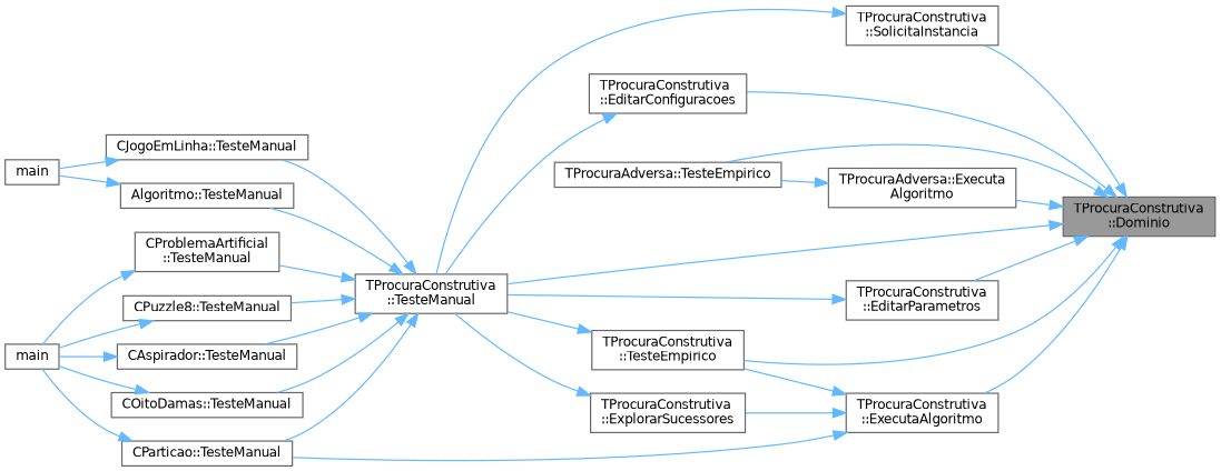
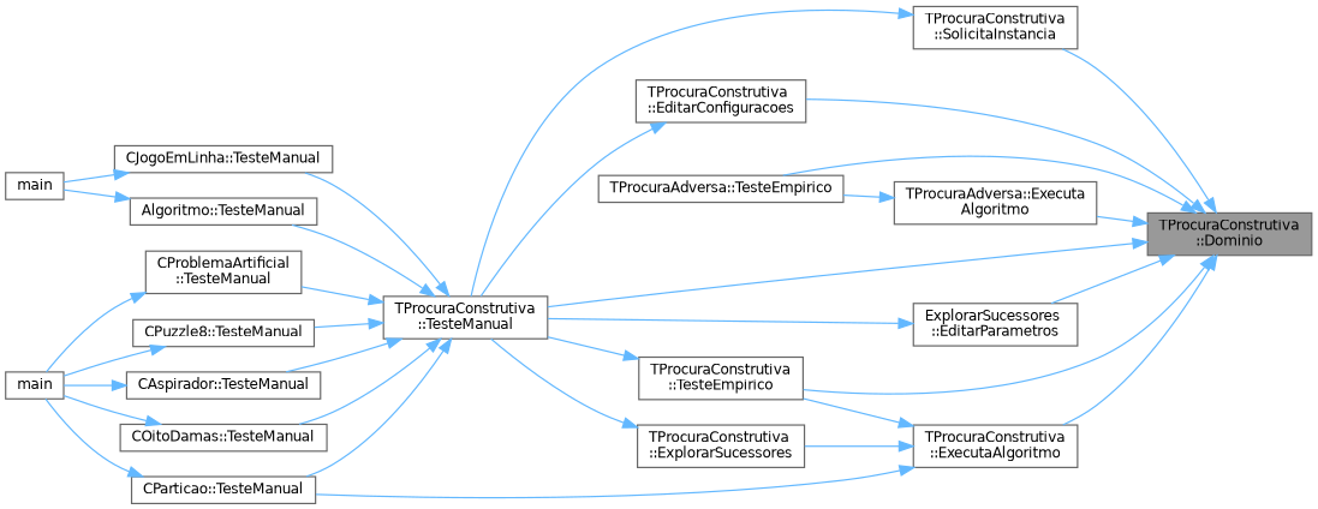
  digraph {
    rankdir=RL
    node [color=grey40 fillcolor=white fontname=Helvetica fontsize=10 shape=box style=filled]
    edge [color=steelblue1 dir=back fontname=Helvetica fontsize=10 labelfontname=Helvetica labelfontsize=10 style=solid]
    n1 [color=gray40 fillcolor=grey60 fontcolor=black height=0.2 label="TProcuraConstrutiva\l::Dominio" width=0.4]
    n2 [height=0.2 label="TProcuraConstrutiva\l::EditarConfiguracoes" width=0.4]
    n3 [height=0.2 label="TProcuraConstrutiva\l::TesteManual" width=0.4]
-   n4 [height=0.2 label="TProcuraConstrutiva\l::EditarParametros" width=0.4]
+   n4 [height=0.2 label="ExplorarSucessores\l::EditarParametros" width=0.4]
    n5 [height=0.2 label="TProcuraAdversa::Executa\lAlgoritmo" width=0.4]
    n6 [height=0.2 label="TProcuraAdversa::TesteEmpirico" width=0.4]
    n7 [height=0.2 label="TProcuraConstrutiva\l::ExecutaAlgoritmo" width=0.4]
    n8 [height=0.2 label="TProcuraConstrutiva\l::TesteEmpirico" width=0.4]
    n9 [height=0.2 label="TProcuraConstrutiva\l::SolicitaInstancia" width=0.4]
    n10 [height=0.2 label="Algoritmo::TesteManual" width=0.4]
    n11 [height=0.2 label="CJogoEmLinha::TesteManual" width=0.4]
    n12 [height=0.2 label="CAspirador::TesteManual" width=0.4]
    n13 [height=0.2 label="COitoDamas::TesteManual" width=0.4]
    n14 [height=0.2 label="CParticao::TesteManual" width=0.4]
    n15 [height=0.2 label="CProblemaArtificial\l::TesteManual" width=0.4]
    n16 [height=0.2 label="CPuzzle8::TesteManual" width=0.4]
    n17 [height=0.2 label="TProcuraConstrutiva\l::ExplorarSucessores" width=0.4]
    n18 [height=0.2 label=main width=0.4]
    n19 [height=0.2 label=main width=0.4]
    n1 -> n2
    n1 -> n3
    n1 -> n4
    n1 -> n5
    n1 -> n6
    n1 -> n7
    n1 -> n8
    n1 -> n9
    n2 -> n3
    n3 -> n10
    n3 -> n11
    n3 -> n12
    n3 -> n13
    n3 -> n14
    n3 -> n15
    n3 -> n16
    n4 -> n3
    n5 -> n6
    n7 -> n8
    n7 -> n14
    n7 -> n17
    n8 -> n3
    n9 -> n3
    n10 -> n18
    n11 -> n18
    n12 -> n19
    n13 -> n19
    n14 -> n19
    n15 -> n19
    n16 -> n19
    n17 -> n3
  }
